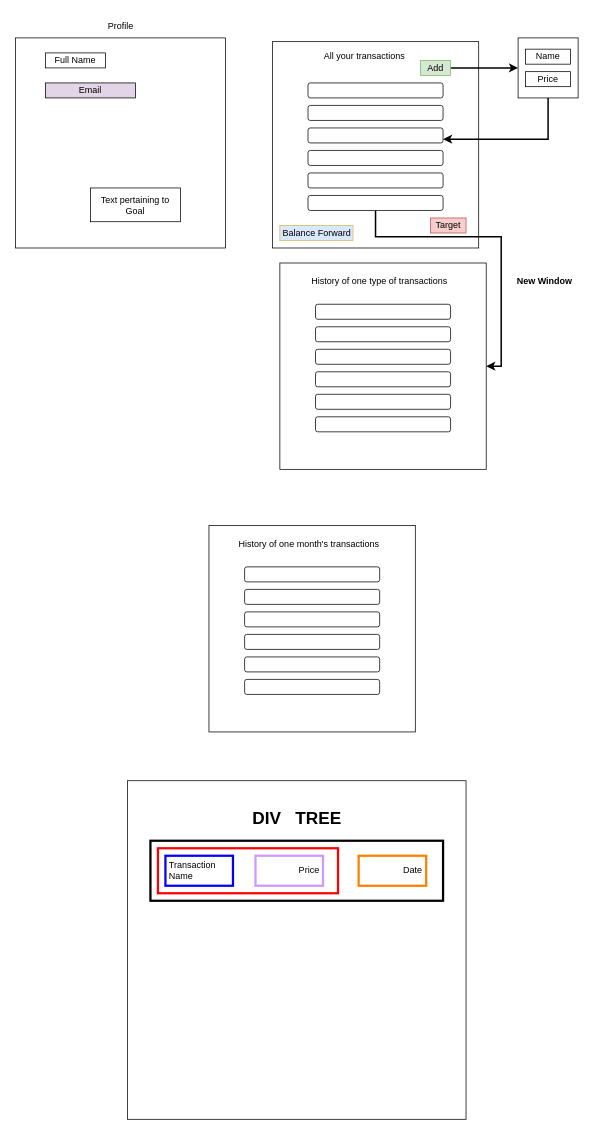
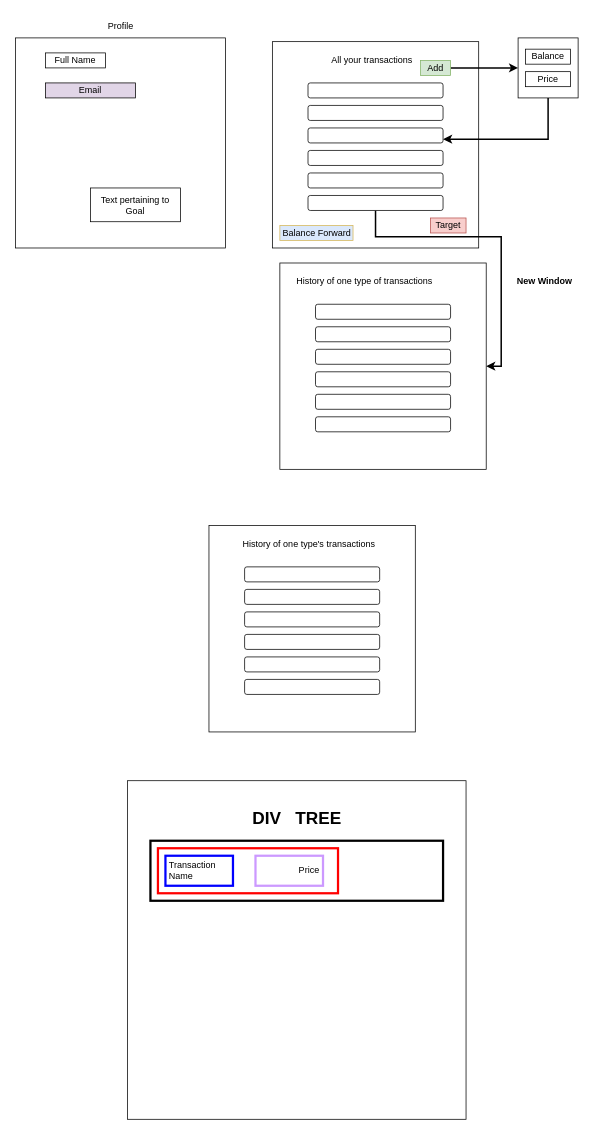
  <mxCell id="0" />
  <mxCell id="1" parent="0" />
  <mxCell id="2" value="" style="whiteSpace=wrap;html=1;aspect=fixed;align=left;" parent="1" vertex="1"><mxGeometry x="20" y="50" width="280" height="280" as="geometry" /></mxCell>
  <mxCell id="3" value="Full Name" style="rounded=0;whiteSpace=wrap;html=1;" parent="1" vertex="1"><mxGeometry x="60" y="70" width="80" height="20" as="geometry" /></mxCell>
  <mxCell id="4" value="Email" style="rounded=0;whiteSpace=wrap;html=1;fillColor=#e1d5e7;" parent="1" vertex="1"><mxGeometry x="60" y="110" width="120" height="20" as="geometry" /></mxCell>
  <mxCell id="5" value="Text pertaining to Goal" style="rounded=0;whiteSpace=wrap;html=1;" parent="1" vertex="1"><mxGeometry x="120" y="250" width="120" height="45" as="geometry" /></mxCell>
  <mxCell id="6" value="Profile" style="text;html=1;align=center;verticalAlign=middle;resizable=0;points=[];autosize=1;strokeColor=none;fillColor=none;" parent="1" vertex="1"><mxGeometry x="130" y="20" width="60" height="30" as="geometry" /></mxCell>
  <mxCell id="7" value="" style="whiteSpace=wrap;html=1;aspect=fixed;" parent="1" vertex="1"><mxGeometry x="362.5" y="55" width="275" height="275" as="geometry" /></mxCell>
  <mxCell id="8" value="" style="rounded=1;whiteSpace=wrap;html=1;" parent="1" vertex="1"><mxGeometry x="410" y="110" width="180" height="20" as="geometry" /></mxCell>
  <mxCell id="9" value="" style="rounded=1;whiteSpace=wrap;html=1;" parent="1" vertex="1"><mxGeometry x="410" y="140" width="180" height="20" as="geometry" /></mxCell>
  <mxCell id="10" value="" style="rounded=1;whiteSpace=wrap;html=1;" parent="1" vertex="1"><mxGeometry x="410" y="170" width="180" height="20" as="geometry" /></mxCell>
  <mxCell id="11" value="" style="rounded=1;whiteSpace=wrap;html=1;" parent="1" vertex="1"><mxGeometry x="410" y="200" width="180" height="20" as="geometry" /></mxCell>
  <mxCell id="12" value="" style="rounded=1;whiteSpace=wrap;html=1;" parent="1" vertex="1"><mxGeometry x="410" y="230" width="180" height="20" as="geometry" /></mxCell>
  <mxCell id="13" style="edgeStyle=orthogonalEdgeStyle;rounded=0;orthogonalLoop=1;jettySize=auto;html=1;entryX=1;entryY=0.5;entryDx=0;entryDy=0;strokeWidth=2;" parent="1" source="14" target="18" edge="1"><mxGeometry relative="1" as="geometry" /></mxCell>
  <mxCell id="14" value="" style="rounded=1;whiteSpace=wrap;html=1;" parent="1" vertex="1"><mxGeometry x="410" y="260" width="180" height="20" as="geometry" /></mxCell>
- <mxCell id="15" value="All your transactions" style="text;html=1;align=center;verticalAlign=middle;resizable=0;points=[];autosize=1;strokeColor=none;fillColor=none;" parent="1" vertex="1"><mxGeometry x="420" y="60" width="130" height="30" as="geometry" /></mxCell>
+ <mxCell id="15" value="All your transactions" style="text;html=1;align=center;verticalAlign=middle;resizable=0;points=[];autosize=1;strokeColor=none;fillColor=none;" parent="1" vertex="1"><mxGeometry x="430" y="65" width="130" height="30" as="geometry" /></mxCell>
  <mxCell id="16" style="edgeStyle=orthogonalEdgeStyle;rounded=0;orthogonalLoop=1;jettySize=auto;html=1;strokeWidth=2;" parent="1" source="17" edge="1"><mxGeometry relative="1" as="geometry"><mxPoint x="690" y="90" as="targetPoint" /></mxGeometry></mxCell>
  <mxCell id="17" value="Add" style="rounded=0;whiteSpace=wrap;html=1;fillColor=#d5e8d4;strokeColor=#82b366;" parent="1" vertex="1"><mxGeometry x="560" y="80" width="40" height="20" as="geometry" /></mxCell>
  <mxCell id="18" value="" style="whiteSpace=wrap;html=1;aspect=fixed;" parent="1" vertex="1"><mxGeometry x="372.5" y="350" width="275" height="275" as="geometry" /></mxCell>
  <mxCell id="19" value="" style="rounded=1;whiteSpace=wrap;html=1;" parent="1" vertex="1"><mxGeometry x="420" y="405" width="180" height="20" as="geometry" /></mxCell>
  <mxCell id="20" value="" style="rounded=1;whiteSpace=wrap;html=1;" parent="1" vertex="1"><mxGeometry x="420" y="435" width="180" height="20" as="geometry" /></mxCell>
  <mxCell id="21" value="" style="rounded=1;whiteSpace=wrap;html=1;" parent="1" vertex="1"><mxGeometry x="420" y="465" width="180" height="20" as="geometry" /></mxCell>
  <mxCell id="22" value="" style="rounded=1;whiteSpace=wrap;html=1;" parent="1" vertex="1"><mxGeometry x="420" y="495" width="180" height="20" as="geometry" /></mxCell>
  <mxCell id="23" value="" style="rounded=1;whiteSpace=wrap;html=1;" parent="1" vertex="1"><mxGeometry x="420" y="525" width="180" height="20" as="geometry" /></mxCell>
  <mxCell id="24" value="" style="rounded=1;whiteSpace=wrap;html=1;" parent="1" vertex="1"><mxGeometry x="420" y="555" width="180" height="20" as="geometry" /></mxCell>
- <mxCell id="25" value="History of one type of transactions" style="text;html=1;align=center;verticalAlign=middle;resizable=0;points=[];autosize=1;strokeColor=none;fillColor=none;" parent="1" vertex="1"><mxGeometry x="405" y="360" width="200" height="30" as="geometry" /></mxCell>
+ <mxCell id="25" value="History of one type of transactions" style="text;html=1;align=center;verticalAlign=middle;resizable=0;points=[];autosize=1;strokeColor=none;fillColor=none;" parent="1" vertex="1"><mxGeometry x="385" y="360" width="200" height="30" as="geometry" /></mxCell>
  <mxCell id="26" style="edgeStyle=orthogonalEdgeStyle;rounded=0;orthogonalLoop=1;jettySize=auto;html=1;exitX=0.5;exitY=1;exitDx=0;exitDy=0;entryX=1;entryY=0.75;entryDx=0;entryDy=0;strokeWidth=2;" parent="1" source="27" target="10" edge="1"><mxGeometry relative="1" as="geometry" /></mxCell>
  <mxCell id="27" value="" style="whiteSpace=wrap;html=1;aspect=fixed;" parent="1" vertex="1"><mxGeometry x="690" y="50" width="80" height="80" as="geometry" /></mxCell>
- <mxCell id="28" value="Name" style="rounded=0;whiteSpace=wrap;html=1;" parent="1" vertex="1"><mxGeometry x="700" y="65" width="60" height="20" as="geometry" /></mxCell>
+ <mxCell id="28" value="Balance" style="rounded=0;whiteSpace=wrap;html=1;" parent="1" vertex="1"><mxGeometry x="700" y="65" width="60" height="20" as="geometry" /></mxCell>
  <mxCell id="29" value="Price" style="rounded=0;whiteSpace=wrap;html=1;" parent="1" vertex="1"><mxGeometry x="700" y="95" width="60" height="20" as="geometry" /></mxCell>
  <mxCell id="30" value="&lt;b&gt;New Window&lt;/b&gt;" style="text;html=1;align=center;verticalAlign=middle;resizable=0;points=[];autosize=1;strokeColor=none;fillColor=none;" parent="1" vertex="1"><mxGeometry x="675" y="360" width="100" height="30" as="geometry" /></mxCell>
  <mxCell id="31" value="Balance Forward" style="rounded=0;whiteSpace=wrap;html=1;fillColor=#dae8fc;strokeColor=#d6b656;" parent="1" vertex="1"><mxGeometry x="372.5" y="300" width="97.5" height="20" as="geometry" /></mxCell>
  <mxCell id="32" value="Target" style="rounded=0;whiteSpace=wrap;html=1;fillColor=#f8cecc;strokeColor=#b85450;" parent="1" vertex="1"><mxGeometry x="573.13" y="290" width="47.5" height="20" as="geometry" /></mxCell>
  <mxCell id="33" value="" style="whiteSpace=wrap;html=1;aspect=fixed;" parent="1" vertex="1"><mxGeometry x="278" y="700" width="275" height="275" as="geometry" /></mxCell>
  <mxCell id="34" value="" style="rounded=1;whiteSpace=wrap;html=1;" parent="1" vertex="1"><mxGeometry x="325.5" y="755" width="180" height="20" as="geometry" /></mxCell>
  <mxCell id="35" value="" style="rounded=1;whiteSpace=wrap;html=1;" parent="1" vertex="1"><mxGeometry x="325.5" y="785" width="180" height="20" as="geometry" /></mxCell>
  <mxCell id="36" value="" style="rounded=1;whiteSpace=wrap;html=1;" parent="1" vertex="1"><mxGeometry x="325.5" y="815" width="180" height="20" as="geometry" /></mxCell>
  <mxCell id="37" value="" style="rounded=1;whiteSpace=wrap;html=1;" parent="1" vertex="1"><mxGeometry x="325.5" y="845" width="180" height="20" as="geometry" /></mxCell>
  <mxCell id="38" value="" style="rounded=1;whiteSpace=wrap;html=1;" parent="1" vertex="1"><mxGeometry x="325.5" y="875" width="180" height="20" as="geometry" /></mxCell>
  <mxCell id="39" value="" style="rounded=1;whiteSpace=wrap;html=1;" parent="1" vertex="1"><mxGeometry x="325.5" y="905" width="180" height="20" as="geometry" /></mxCell>
- <mxCell id="40" value="History of one month's transactions" style="text;html=1;align=center;verticalAlign=middle;resizable=0;points=[];autosize=1;strokeColor=none;fillColor=none;" parent="1" vertex="1"><mxGeometry x="305.5" y="710" width="210" height="30" as="geometry" /></mxCell>
+ <mxCell id="40" value="History of one type's transactions" style="text;html=1;align=center;verticalAlign=middle;resizable=0;points=[];autosize=1;strokeColor=none;fillColor=none;" parent="1" vertex="1"><mxGeometry x="305.5" y="710" width="210" height="30" as="geometry" /></mxCell>
  <mxCell id="41" value="" style="whiteSpace=wrap;html=1;aspect=fixed;" parent="1" vertex="1"><mxGeometry x="169.38" y="1040" width="451.25" height="451.25" as="geometry" /></mxCell>
  <mxCell id="42" value="" style="rounded=0;whiteSpace=wrap;html=1;strokeColor=#000000;strokeWidth=3;" parent="1" vertex="1"><mxGeometry x="200" y="1120" width="390" height="80" as="geometry" /></mxCell>
  <mxCell id="43" value="" style="rounded=0;whiteSpace=wrap;html=1;strokeWidth=3;strokeColor=#FF0000;" parent="1" vertex="1"><mxGeometry x="210" y="1130" width="240" height="60" as="geometry" /></mxCell>
  <mxCell id="44" value="Transaction&lt;span style=&quot;white-space: pre;&quot;&gt;&#09;&lt;/span&gt;&lt;br&gt;Name&lt;span style=&quot;white-space: pre;&quot;&gt;&#09;&lt;/span&gt;&lt;span style=&quot;white-space: pre;&quot;&gt;&#09;&lt;/span&gt;" style="rounded=0;whiteSpace=wrap;html=1;strokeWidth=3;strokeColor=#0000FF;" parent="1" vertex="1"><mxGeometry x="220" y="1140" width="90" height="40" as="geometry" /></mxCell>
  <mxCell id="45" value="&lt;span style=&quot;white-space: pre;&quot;&gt;&#09;&lt;/span&gt;&lt;span style=&quot;white-space: pre;&quot;&gt;&#09;&lt;/span&gt;Price" style="rounded=0;whiteSpace=wrap;html=1;strokeWidth=3;strokeColor=#CC99FF;" parent="1" vertex="1"><mxGeometry x="340" y="1140" width="90" height="40" as="geometry" /></mxCell>
- <mxCell id="46" value="&lt;span style=&quot;white-space: pre;&quot;&gt;&#09;&lt;/span&gt;&lt;span style=&quot;white-space: pre;&quot;&gt;&#09;&lt;/span&gt;Date" style="rounded=0;whiteSpace=wrap;html=1;strokeWidth=3;strokeColor=#FF8000;" parent="1" vertex="1"><mxGeometry x="477.5" y="1140" width="90" height="40" as="geometry" /></mxCell>
  <mxCell id="47" value="&lt;b&gt;&lt;font style=&quot;font-size: 23px;&quot;&gt;DIV&amp;nbsp; &amp;nbsp;TREE&lt;/font&gt;&lt;/b&gt;" style="text;html=1;align=center;verticalAlign=middle;resizable=0;points=[];autosize=1;strokeColor=none;fillColor=none;" parent="1" vertex="1"><mxGeometry x="330" y="1080" width="130" height="20" as="geometry" /></mxCell>
